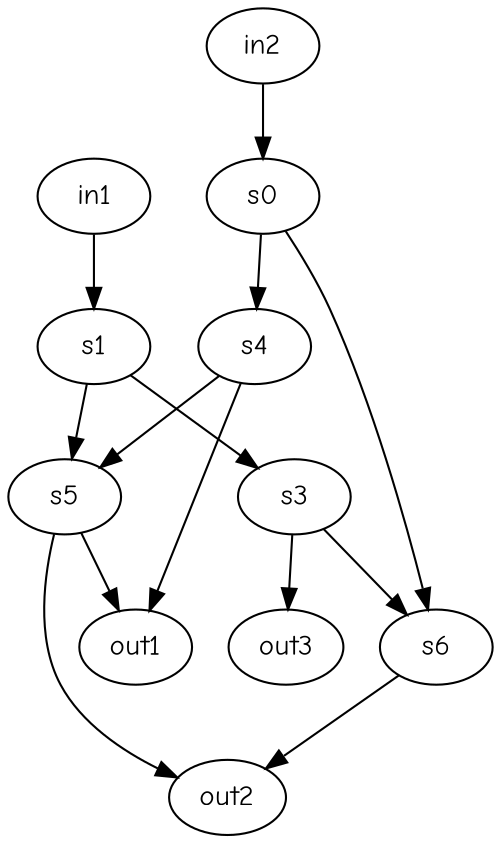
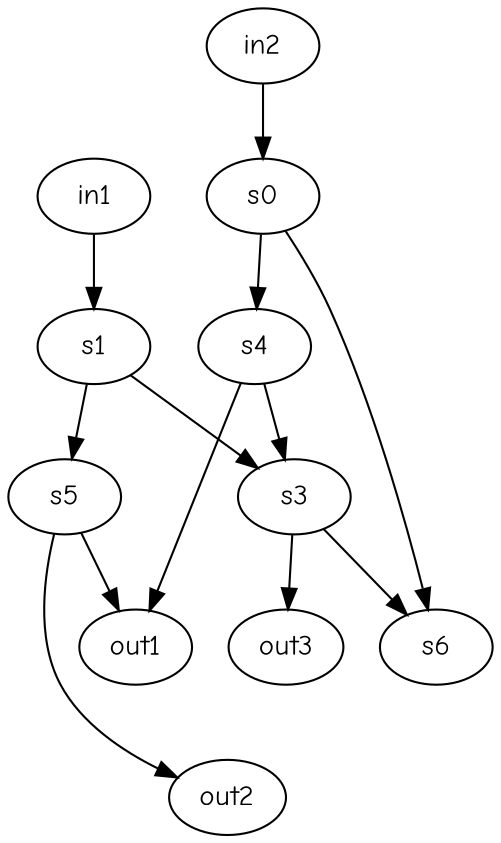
  digraph {
    fontname="Comic Neue"
    node [fontname="Comic Neue"]
    edge [fontname="Comic Neue"]
    in1
    s1
    s3
    s5
    s6
    out3
    out1
    out2
    n9 [label=s0]
    in2
    s4
    in1 -> s1
    s1 -> s3
    s1 -> s5
    s3 -> s6
    s3 -> out3
    s5 -> out1
    s5 -> out2
-   s6 -> out2
    n9 -> s6
    n9 -> s4
    in2 -> n9
-   s4 -> s5
+   s4 -> s3
    s4 -> out1
  }
